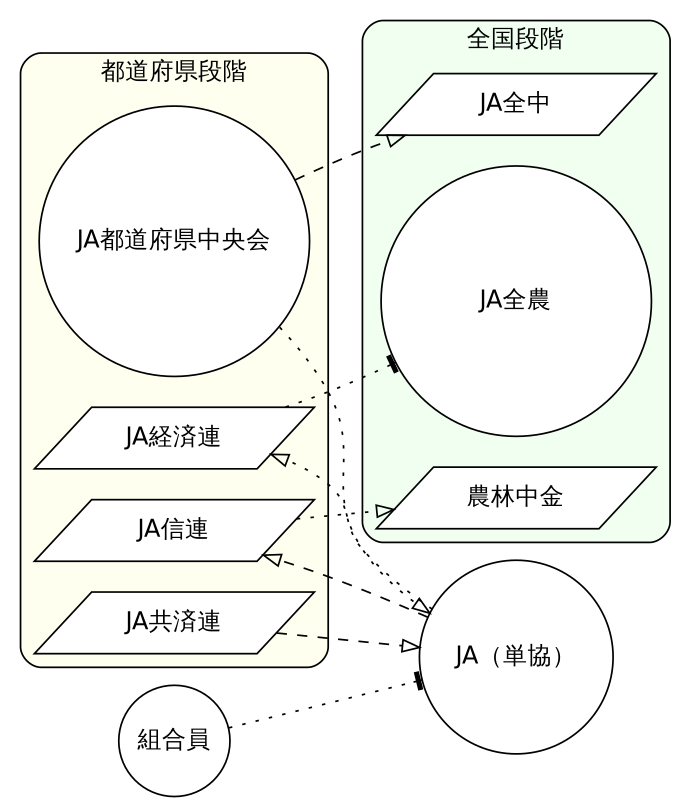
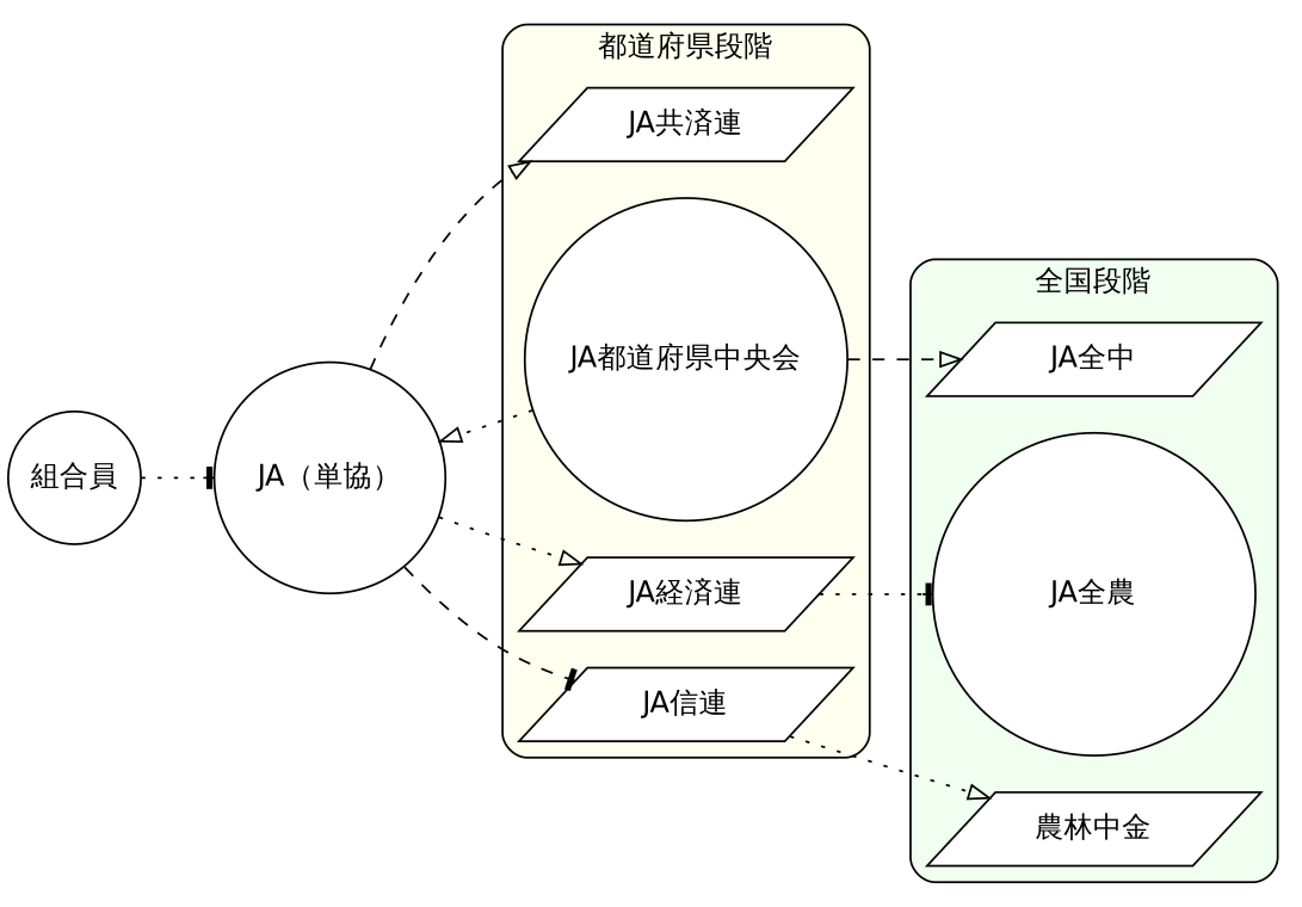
  digraph {
    rankdir=LR
    node [fillcolor=white fixedsize=false fontname=Helvetica shape=parallelogram style=filled]
    edge [style=invis arrowhead=onormal]
    "JA経済連" [width=2.2]
    "JA共済連" [width=2.2]
    "JA信連" [width=2.2]
    "JA都道府県中央会" [shape=circle width=2.2]
    "JA全農" [shape=circle width=2.2]
    "農林中金" [width=2.2]
    "JA全中" [width=2.2]
    "JA（単協）" [shape=circle]
    "組合員" [shape=circle width=0.9]
    subgraph cluster_1 {
      bgcolor=ivory
      fontname=Helvetica
      label="都道府県段階"
      style=rounded
      subgraph sub_2 {
        bgcolor=ivory
        fontname=Helvetica
        label="都道府県段階"
        rank=same
        style=rounded
        "JA経済連"
        "JA共済連"
        "JA信連"
        "JA都道府県中央会"
      }
    }
    subgraph cluster_3 {
      bgcolor=honeydew
      fontname=Helvetica
      label="全国段階"
      style=rounded
      subgraph sub_4 {
        bgcolor=honeydew
        fontname=Helvetica
        label="全国段階"
        rank=same
        style=rounded
        "JA全農"
        "農林中金"
        "JA全中"
      }
    }
    "JA経済連" -> "JA都道府県中央会" [constraint=true arrowhead=""]
    "JA経済連" -> "JA全農" [arrowhead=tee style=dotted]
    "JA信連" -> "JA経済連" [constraint=true arrowhead=""]
    "JA信連" -> "農林中金" [style=dotted]
    "JA都道府県中央会" -> "JA全中" [style=dashed]
    "JA都道府県中央会" -> "JA（単協）" [style=dotted]
    "JA全農" -> "JA全中" [constraint=false arrowhead=""]
    "農林中金" -> "JA全農" [constraint=false arrowhead=""]
    "JA全中" -> "JA共済連" [constraint=false arrowhead=""]
    "JA（単協）" -> "JA経済連" [style=dotted]
-   "JA共済連" -> "JA（単協）" [style=dashed]
-   "JA（単協）" -> "JA信連" [style=dashed]
+   "JA（単協）" -> "JA共済連" [style=dashed]
+   "JA（単協）" -> "JA信連" [arrowhead=tee style=dashed]
    "組合員" -> "JA（単協）" [arrowhead=tee style=dotted]
  }
